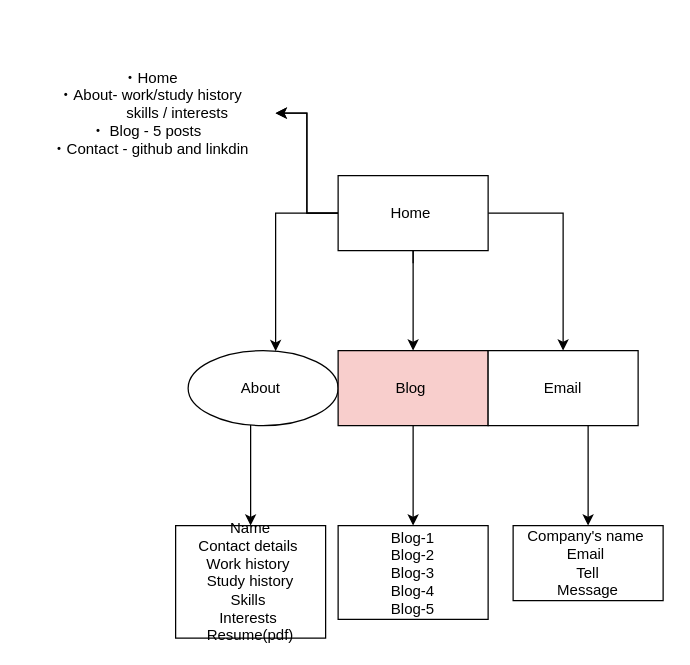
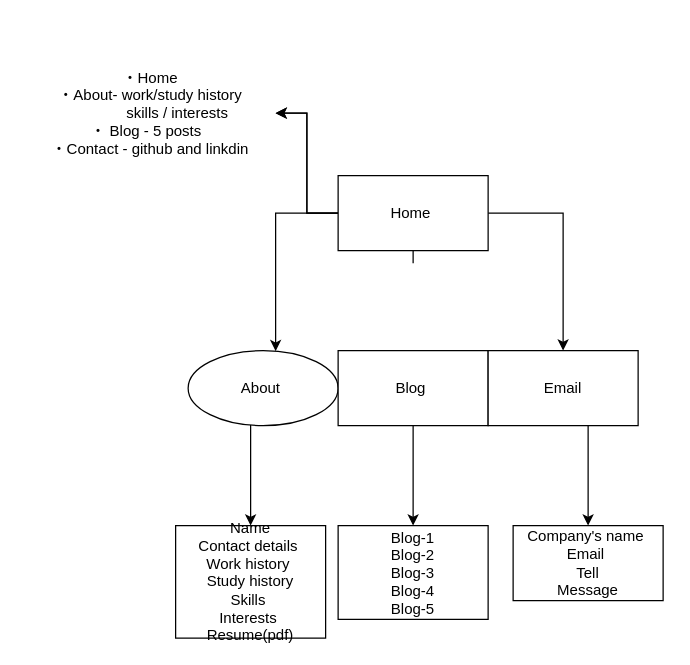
  <mxCell id="0" />
  <mxCell id="1" parent="0" />
  <mxCell id="2" value="・Home&lt;br&gt;・About- work/study history&lt;br&gt;&amp;nbsp; &amp;nbsp; &amp;nbsp; &amp;nbsp; &amp;nbsp; &amp;nbsp; &amp;nbsp; &amp;nbsp;skills / interests&amp;nbsp;&amp;nbsp;&lt;br&gt;・ Blog - 5 posts&amp;nbsp;&amp;nbsp;&lt;br&gt;・Contact - github and linkdin" style="text;html=1;strokeColor=none;fillColor=none;align=center;verticalAlign=middle;whiteSpace=wrap;rounded=0;" vertex="1" parent="1"><mxGeometry x="20" y="20" width="200" height="140" as="geometry" /></mxCell>
  <mxCell id="3" value="" style="edgeStyle=orthogonalEdgeStyle;rounded=0;orthogonalLoop=1;jettySize=auto;html=1;" edge="1" parent="1" target="10"><mxGeometry relative="1" as="geometry"><mxPoint x="330" y="210" as="sourcePoint" /><Array as="points"><mxPoint x="330" y="170" /><mxPoint x="220" y="170" /></Array></mxGeometry></mxCell>
- <mxCell id="4" value="" style="edgeStyle=orthogonalEdgeStyle;rounded=0;orthogonalLoop=1;jettySize=auto;html=1;" edge="1" parent="1" source="8" target="12"><mxGeometry relative="1" as="geometry" /></mxCell>
  <mxCell id="5" value="" style="edgeStyle=orthogonalEdgeStyle;rounded=0;orthogonalLoop=1;jettySize=auto;html=1;" edge="1" parent="1" source="8" target="14"><mxGeometry relative="1" as="geometry"><Array as="points"><mxPoint x="450" y="170" /></Array></mxGeometry></mxCell>
  <mxCell id="6" value="" style="edgeStyle=orthogonalEdgeStyle;rounded=0;orthogonalLoop=1;jettySize=auto;html=1;" edge="1" parent="1" source="8" target="2"><mxGeometry relative="1" as="geometry" /></mxCell>
  <mxCell id="7" value="" style="edgeStyle=orthogonalEdgeStyle;rounded=0;orthogonalLoop=1;jettySize=auto;html=1;" edge="1" parent="1" source="8" target="2"><mxGeometry relative="1" as="geometry" /></mxCell>
  <mxCell id="8" value="Home&amp;nbsp;" style="rounded=0;whiteSpace=wrap;html=1;" vertex="1" parent="1"><mxGeometry x="270" y="140" width="120" height="60" as="geometry" /></mxCell>
  <mxCell id="9" value="" style="edgeStyle=orthogonalEdgeStyle;rounded=0;orthogonalLoop=1;jettySize=auto;html=1;" edge="1" parent="1" source="10" target="16"><mxGeometry relative="1" as="geometry"><Array as="points"><mxPoint x="200" y="370" /><mxPoint x="200" y="370" /></Array></mxGeometry></mxCell>
  <mxCell id="10" value="About&amp;nbsp;" style="ellipse;whiteSpace=wrap;html=1;" vertex="1" parent="1"><mxGeometry x="150" y="280" width="120" height="60" as="geometry" /></mxCell>
  <mxCell id="11" value="" style="edgeStyle=orthogonalEdgeStyle;rounded=0;orthogonalLoop=1;jettySize=auto;html=1;" edge="1" parent="1" source="12" target="15"><mxGeometry relative="1" as="geometry" /></mxCell>
- <mxCell id="12" value="Blog&amp;nbsp;" style="rounded=0;whiteSpace=wrap;html=1;fillColor=#f8cecc;" vertex="1" parent="1"><mxGeometry x="270" y="280" width="120" height="60" as="geometry" /></mxCell>
+ <mxCell id="12" value="Blog&amp;nbsp;" style="rounded=0;whiteSpace=wrap;html=1;" vertex="1" parent="1"><mxGeometry x="270" y="280" width="120" height="60" as="geometry" /></mxCell>
  <mxCell id="13" value="" style="edgeStyle=orthogonalEdgeStyle;rounded=0;orthogonalLoop=1;jettySize=auto;html=1;" edge="1" parent="1" source="14" target="17"><mxGeometry relative="1" as="geometry"><Array as="points"><mxPoint x="470" y="380" /><mxPoint x="470" y="380" /></Array></mxGeometry></mxCell>
  <mxCell id="14" value="Email" style="rounded=0;whiteSpace=wrap;html=1;" vertex="1" parent="1"><mxGeometry x="390" y="280" width="120" height="60" as="geometry" /></mxCell>
  <mxCell id="15" value="Blog-1&lt;br&gt;Blog-2&lt;br&gt;Blog-3&lt;br&gt;Blog-4&lt;br&gt;Blog-5&lt;br&gt;" style="rounded=0;whiteSpace=wrap;html=1;" vertex="1" parent="1"><mxGeometry x="270" y="420" width="120" height="75" as="geometry" /></mxCell>
  <mxCell id="16" value="Name&lt;br&gt;Contact details&amp;nbsp;&lt;br&gt;Work history&amp;nbsp;&lt;br&gt;Study history&lt;br&gt;Skills&amp;nbsp;&lt;br&gt;Interests&amp;nbsp;&lt;br&gt;Resume(pdf)" style="rounded=0;whiteSpace=wrap;html=1;" vertex="1" parent="1"><mxGeometry x="140" y="420" width="120" height="90" as="geometry" /></mxCell>
  <mxCell id="17" value="Company's name&amp;nbsp;&lt;br&gt;Email&amp;nbsp;&lt;br&gt;Tell&lt;br&gt;Message" style="rounded=0;whiteSpace=wrap;html=1;" vertex="1" parent="1"><mxGeometry x="410" y="420" width="120" height="60" as="geometry" /></mxCell>
